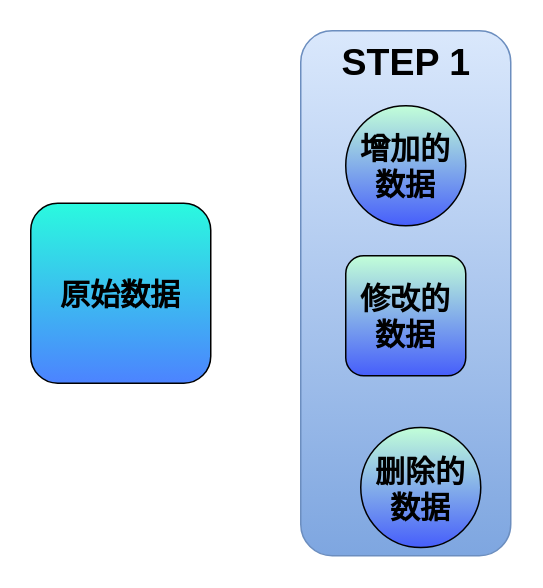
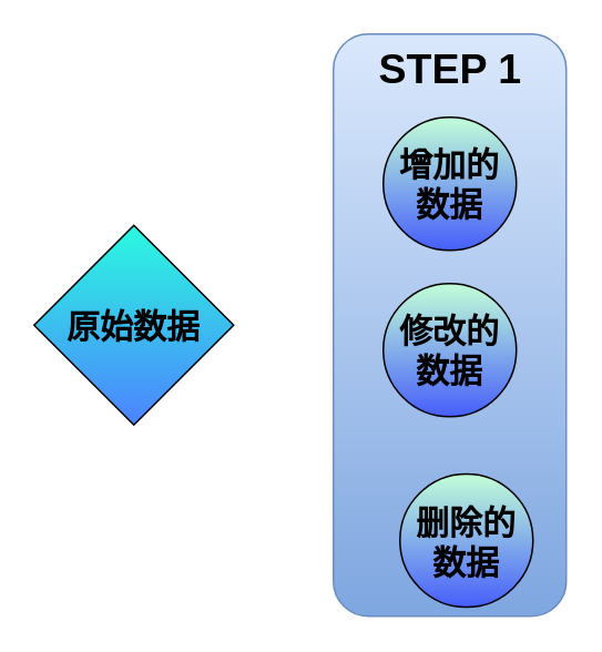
  <mxCell id="0" />
  <mxCell id="1" parent="0" />
- <mxCell id="2" value="&lt;font style=&quot;font-size: 20px&quot;&gt;&lt;b&gt;原始数据&lt;/b&gt;&lt;/font&gt;" style="rounded=1;whiteSpace=wrap;html=1;fillColor=#2AFADF;gradientColor=#4C83FF;" vertex="1" parent="1"><mxGeometry y="135" width="120" height="120" as="geometry" x="20" /></mxCell>
+ <mxCell id="2" value="&lt;font style=&quot;font-size: 20px&quot;&gt;&lt;b&gt;原始数据&lt;/b&gt;&lt;/font&gt;" style="rhombus;whiteSpace=wrap;html=1;fillColor=#2AFADF;gradientColor=#4C83FF;" vertex="1" parent="1"><mxGeometry y="135" width="120" height="120" as="geometry" x="20" /></mxCell>
  <mxCell id="3" value="" style="rounded=1;whiteSpace=wrap;html=1;fillColor=#dae8fc;strokeColor=#6c8ebf;gradientColor=#7ea6e0;" vertex="1" parent="1"><mxGeometry x="200" y="20" width="140" height="350" as="geometry" /></mxCell>
  <mxCell id="4" value="&lt;font style=&quot;font-size: 25px&quot;&gt;&lt;b&gt;STEP 1&lt;/b&gt;&lt;/font&gt;" style="text;html=1;strokeColor=none;fillColor=none;align=center;verticalAlign=middle;whiteSpace=wrap;rounded=0;" vertex="1" parent="1"><mxGeometry x="222.5" y="30" width="95" height="20" as="geometry" /></mxCell>
  <mxCell id="5" value="&lt;font style=&quot;font-size: 20px&quot;&gt;&lt;b&gt;增加的数据&lt;/b&gt;&lt;/font&gt;" style="ellipse;whiteSpace=wrap;html=1;aspect=fixed;rounded=1;fillColor=#C2FFD8;gradientColor=#465EFB;gradientDirection=south;" vertex="1" parent="1"><mxGeometry x="230" y="70" width="80" height="80" as="geometry" /></mxCell>
- <mxCell id="6" value="&lt;font style=&quot;font-size: 20px&quot;&gt;&lt;b&gt;修改的数据&lt;/b&gt;&lt;/font&gt;" style="whiteSpace=wrap;html=1;aspect=fixed;fillColor=#C2FFD8;gradientColor=#465EFB;gradientDirection=south;rounded=1;" vertex="1" parent="1"><mxGeometry x="230" y="170" width="80" height="80" as="geometry" /></mxCell>
+ <mxCell id="6" value="&lt;font style=&quot;font-size: 20px&quot;&gt;&lt;b&gt;修改的数据&lt;/b&gt;&lt;/font&gt;" style="ellipse;whiteSpace=wrap;html=1;aspect=fixed;rounded=1;fillColor=#C2FFD8;gradientColor=#465EFB;gradientDirection=south;" vertex="1" parent="1"><mxGeometry x="230" y="170" width="80" height="80" as="geometry" /></mxCell>
  <mxCell id="7" value="&lt;font style=&quot;font-size: 20px&quot;&gt;&lt;b&gt;删除的数据&lt;/b&gt;&lt;/font&gt;" style="ellipse;whiteSpace=wrap;html=1;aspect=fixed;rounded=1;fillColor=#C2FFD8;gradientColor=#465EFB;gradientDirection=south;" vertex="1" parent="1"><mxGeometry x="240" y="284.5" width="80" height="80" as="geometry" /></mxCell>
